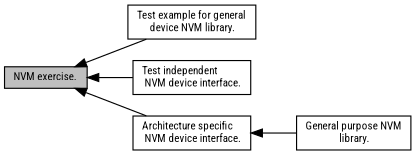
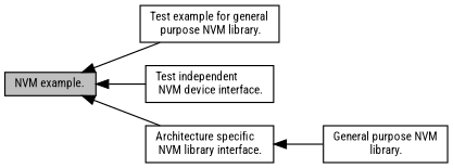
  digraph {
    fontname="Roboto Condensed"
    rankdir=LR
    node [color=black fillcolor=white fontname="Roboto Condensed" fontsize=10 shape=record style=filled]
    edge [dir=back fontname="Roboto Condensed" fontsize=10 labelfontname=Helvetica labelfontsize=10 shape=plaintext style=solid]
    n1 [height=0.2 label="General purpose NVM\l library." width=0.4]
-   n2 [fillcolor=grey75 fontcolor=black height=0.2 label="NVM exercise." width=0.4]
-   n3 [height=0.2 label="Test example for general\l device NVM library." width=0.4]
+   n2 [fillcolor=grey75 fontcolor=black height=0.2 label="NVM example." width=0.4]
+   n3 [height=0.2 label="Test example for general\l purpose NVM library." width=0.4]
    n4 [height=0.2 label="Test independent\l NVM device interface." width=0.4]
-   n5 [height=0.2 label="Architecture specific\l NVM device interface." width=0.4]
+   n5 [height=0.2 label="Architecture specific\l NVM library interface." width=0.4]
    n2 -> n3
    n2 -> n4
    n2 -> n5
    n5 -> n1
  }
